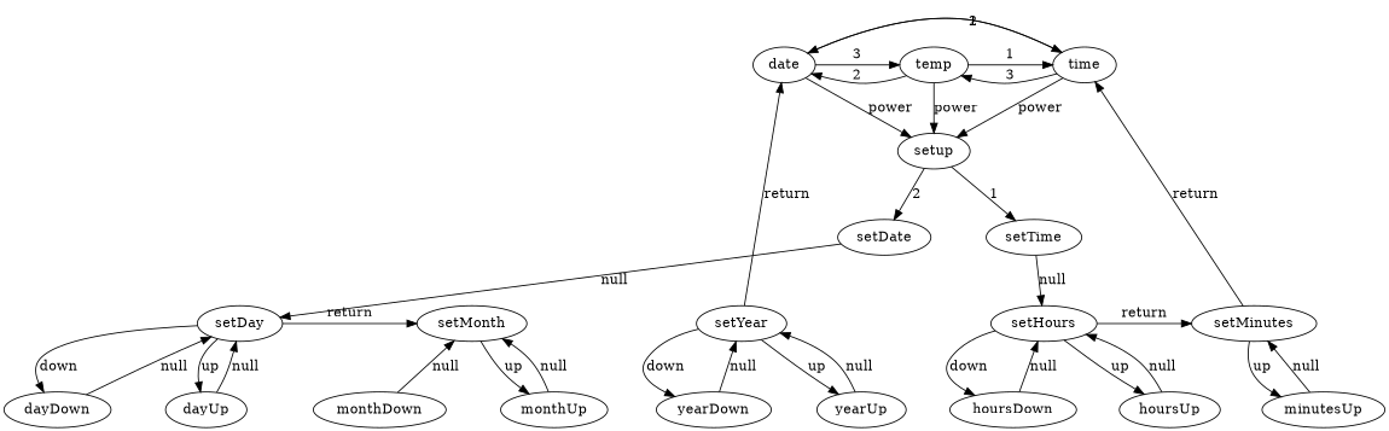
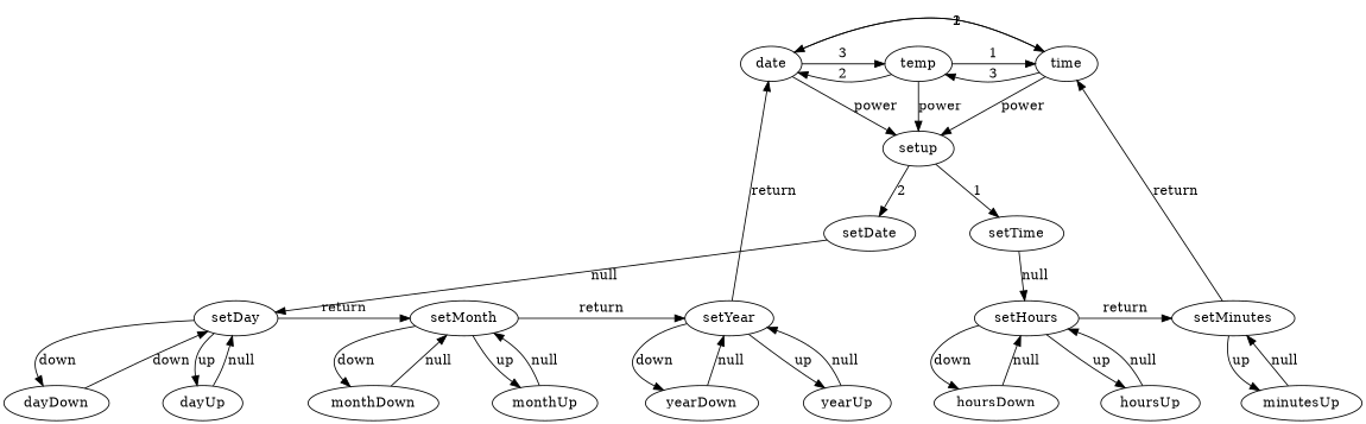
  digraph {
    nodesep=0.6
    splines=true
    date
    temp
    time
    setDate
    setTime
    setHours
    setMinutes
    setDay
    setMonth
    setYear
    setup
    hoursUp
    hoursDown
    minutesUp
    dayUp
    dayDown
    monthUp
    monthDown
    yearUp
    yearDown
    subgraph sub_1 {
      rank=same
      date
      temp
      time
    }
    subgraph sub_2 {
      rank=same
      setDate
      setTime
    }
    subgraph sub_3 {
      rank=same
      setHours
      setMinutes
      setDay
      setMonth
      setYear
    }
    date -> temp [label=3]
    date -> time [label=1]
    date -> setup [label=power]
    temp -> date [label=2]
    temp -> time [label=1]
    temp -> setup [label=power]
    time -> date [label=2]
    time -> temp [label=3]
    time -> setup [label=power]
    setDate -> setDay [label=null]
    setTime -> setHours [label=null]
    setHours -> setMinutes [label=return]
    setHours -> hoursUp [label=up]
    setHours -> hoursDown [label=down]
    setMinutes -> time [label=return]
    setMinutes -> minutesUp [label=up]
    setDay -> setMonth [label=return]
    setDay -> dayUp [label=up]
    setDay -> dayDown [label=down]
+   setMonth -> setYear [label=return]
    setMonth -> monthUp [label=up]
+   setMonth -> monthDown [label=down]
    setYear -> date [label=return]
    setYear -> yearUp [label=up]
    setYear -> yearDown [label=down]
    setup -> setDate [label=2]
    setup -> setTime [label=1]
    hoursUp -> setHours [label=null]
    hoursDown -> setHours [label=null]
    minutesUp -> setMinutes [label=null]
    dayUp -> setDay [label=null]
-   dayDown -> setDay [label=null]
+   dayDown -> setDay [label=down]
    monthUp -> setMonth [label=null]
    monthDown -> setMonth [label=null]
    yearUp -> setYear [label=null]
    yearDown -> setYear [label=null]
  }
